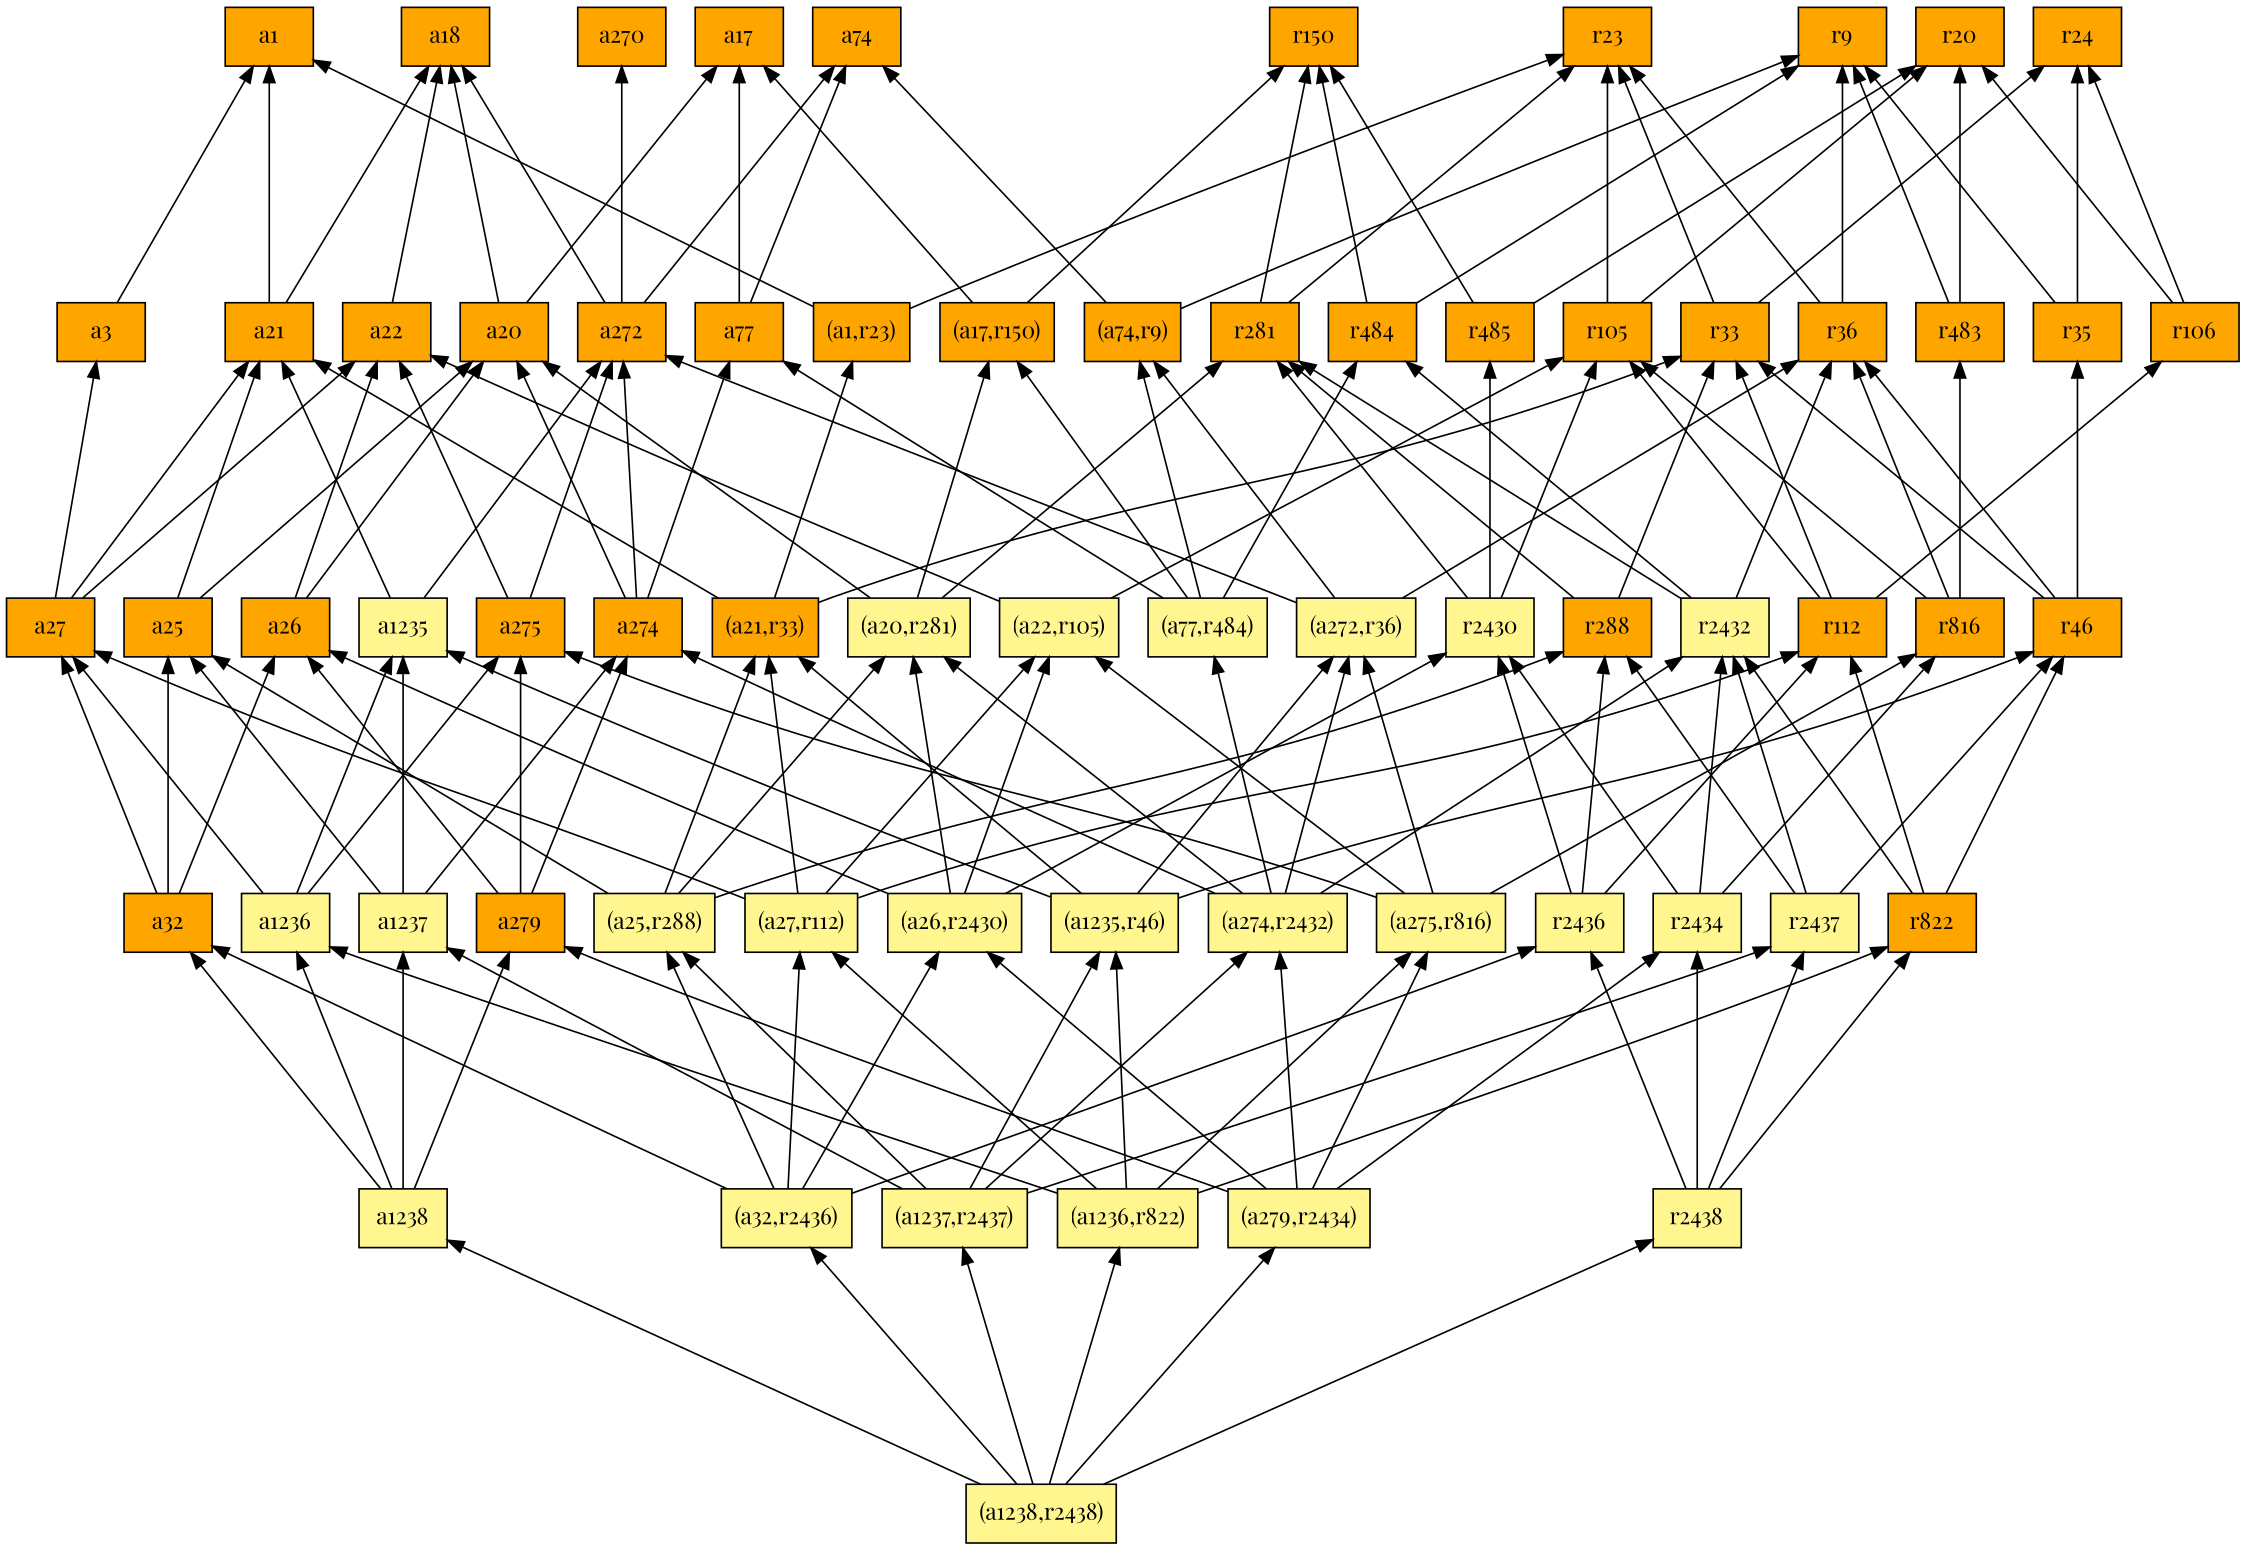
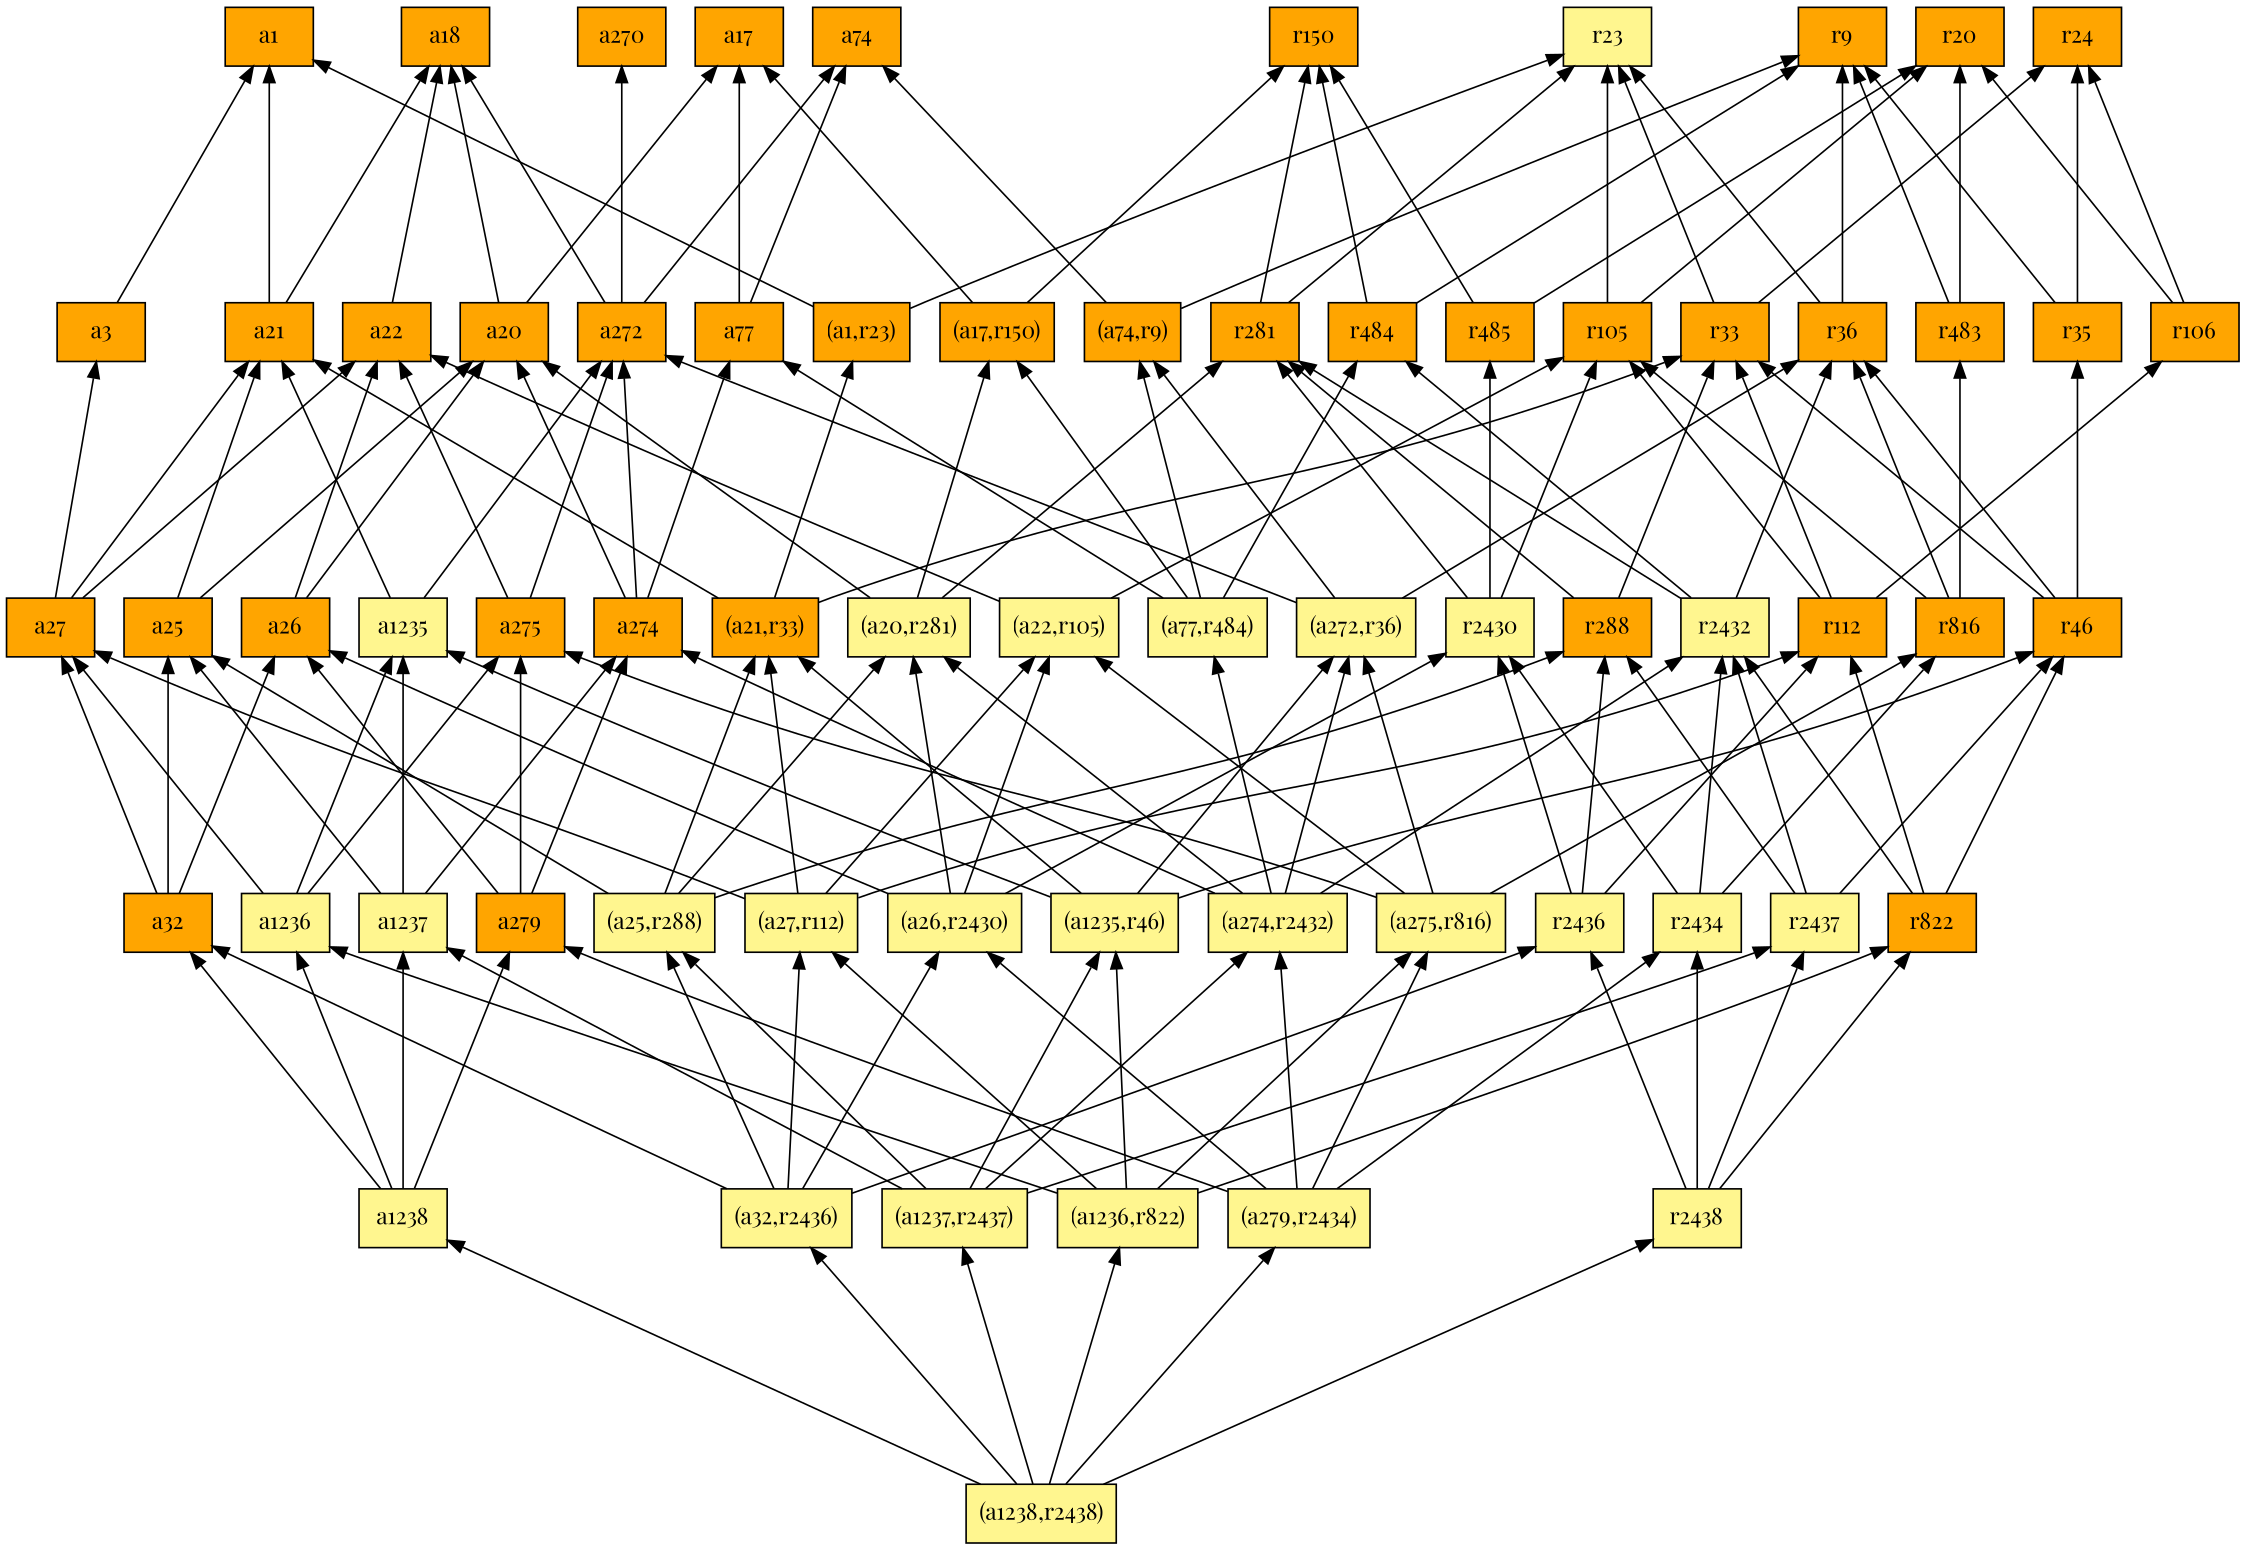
  digraph {
    fontname="Playfair Display"
    rankdir=BT
    ranksep=2.0
    node [fillcolor=orange fontname="Playfair Display" shape=record style=filled]
    edge [fontname="Playfair Display"]
    n1 [label="{a32}"]
    n2 [label="{a26}"]
    n3 [label="{a25}"]
    n4 [label="{a27}"]
    n5 [label="{a22}"]
    n6 [label="{a20}"]
    n7 [label="{a21}"]
    n8 [label="{a3}"]
    n9 [fillcolor=khaki1 label="{(a32,r2436)}"]
    n10 [fillcolor=khaki1 label="{(a25,r288)}"]
    n11 [fillcolor=khaki1 label="{(a26,r2430)}"]
    n12 [fillcolor=khaki1 label="{r2436}"]
    n13 [fillcolor=khaki1 label="{(a27,r112)}"]
    n14 [label="{(a21,r33)}"]
    n15 [label="{r288}"]
    n16 [fillcolor=khaki1 label="{(a20,r281)}"]
    n17 [fillcolor=khaki1 label="{(a22,r105)}"]
    n18 [fillcolor=khaki1 label="{r2430}"]
    n19 [label="{r112}"]
    n20 [label="{r105}"]
    n21 [label="{a18}"]
-   n22 [label="{r23}"]
+   n22 [fillcolor=khaki1 label="{r23}"]
    n23 [label="{r20}"]
    n24 [label="{a77}"]
    n25 [label="{a17}"]
    n26 [label="{a74}"]
    n27 [fillcolor=khaki1 label="{a1238}"]
    n28 [label="{a279}"]
    n29 [fillcolor=khaki1 label="{a1237}"]
    n30 [fillcolor=khaki1 label="{a1236}"]
    n31 [label="{a275}"]
    n32 [label="{a274}"]
    n33 [fillcolor=khaki1 label="{a1235}"]
    n34 [label="{r822}"]
    n35 [label="{r46}"]
    n36 [fillcolor=khaki1 label="{r2432}"]
    n37 [label="{r816}"]
    n38 [label="{r483}"]
    n39 [label="{r36}"]
    n40 [label="{r33}"]
    n41 [label="{r35}"]
    n42 [label="{r106}"]
    n43 [label="{r9}"]
    n44 [label="{r24}"]
    n45 [fillcolor=khaki1 label="{(a272,r36)}"]
    n46 [label="{a272}"]
    n47 [label="{(a74,r9)}"]
    n48 [label="{a270}"]
    n49 [label="{(a1,r23)}"]
    n50 [label="{a1}"]
    n51 [label="{r484}"]
    n52 [label="{r150}"]
    n53 [fillcolor=khaki1 label="{(a275,r816)}"]
    n54 [label="{r281}"]
    n55 [label="{(a17,r150)}"]
    n56 [fillcolor=khaki1 label="{(a1238,r2438)}"]
    n57 [fillcolor=khaki1 label="{r2438}"]
    n58 [fillcolor=khaki1 label="{(a1237,r2437)}"]
    n59 [fillcolor=khaki1 label="{(a1236,r822)}"]
    n60 [fillcolor=khaki1 label="{(a279,r2434)}"]
    n61 [fillcolor=khaki1 label="{r2434}"]
    n62 [fillcolor=khaki1 label="{r2437}"]
    n63 [fillcolor=khaki1 label="{(a274,r2432)}"]
    n64 [fillcolor=khaki1 label="{(a1235,r46)}"]
    n65 [fillcolor=khaki1 label="{(a77,r484)}"]
    n66 [label="{r485}"]
    n1 -> n2
    n1 -> n3
    n1 -> n4
    n2 -> n5
    n2 -> n6
    n3 -> n6
    n3 -> n7
    n4 -> n5
    n4 -> n7
    n4 -> n8
    n5 -> n21
    n6 -> n21
    n6 -> n25
    n7 -> n21
    n7 -> n50
    n8 -> n50
    n9 -> n1
    n9 -> n10
    n9 -> n11
    n9 -> n12
    n9 -> n13
    n10 -> n3
    n10 -> n14
    n10 -> n15
    n10 -> n16
    n11 -> n2
    n11 -> n16
    n11 -> n17
    n11 -> n18
    n12 -> n15
    n12 -> n18
    n12 -> n19
    n13 -> n4
    n13 -> n14
    n13 -> n17
    n13 -> n19
    n14 -> n7
    n14 -> n40
    n14 -> n49
    n15 -> n40
    n15 -> n54
    n16 -> n6
    n16 -> n54
    n16 -> n55
    n17 -> n5
    n17 -> n20
    n18 -> n20
    n18 -> n54
    n18 -> n66
    n19 -> n20
    n19 -> n40
    n19 -> n42
    n20 -> n22
    n20 -> n23
    n24 -> n25
    n24 -> n26
    n27 -> n1
    n27 -> n28
    n27 -> n29
    n27 -> n30
    n28 -> n2
    n28 -> n31
    n28 -> n32
    n29 -> n3
    n29 -> n32
    n29 -> n33
    n30 -> n4
    n30 -> n31
    n30 -> n33
    n31 -> n5
    n31 -> n46
    n32 -> n6
    n32 -> n24
    n32 -> n46
    n33 -> n7
    n33 -> n46
    n34 -> n19
    n34 -> n35
    n34 -> n36
    n35 -> n39
    n35 -> n40
    n35 -> n41
    n36 -> n39
    n36 -> n51
    n36 -> n54
    n37 -> n20
    n37 -> n38
    n37 -> n39
    n38 -> n23
    n38 -> n43
    n39 -> n22
    n39 -> n43
    n40 -> n22
    n40 -> n44
    n41 -> n43
    n41 -> n44
    n42 -> n23
    n42 -> n44
    n45 -> n39
    n45 -> n46
    n45 -> n47
    n46 -> n21
    n46 -> n26
    n46 -> n48
    n47 -> n26
    n47 -> n43
    n49 -> n22
    n49 -> n50
    n51 -> n43
    n51 -> n52
    n53 -> n17
    n53 -> n31
    n53 -> n37
    n53 -> n45
    n54 -> n22
    n54 -> n52
    n55 -> n25
    n55 -> n52
    n56 -> n9
    n56 -> n27
    n56 -> n57
    n56 -> n58
    n56 -> n59
    n56 -> n60
    n57 -> n12
    n57 -> n34
    n57 -> n61
    n57 -> n62
    n58 -> n10
    n58 -> n29
    n58 -> n62
    n58 -> n63
    n58 -> n64
    n59 -> n13
    n59 -> n30
    n59 -> n34
    n59 -> n53
    n59 -> n64
    n60 -> n11
    n60 -> n28
    n60 -> n53
    n60 -> n61
    n60 -> n63
    n61 -> n18
    n61 -> n36
    n61 -> n37
    n62 -> n15
    n62 -> n35
    n62 -> n36
    n63 -> n16
    n63 -> n32
    n63 -> n36
    n63 -> n45
    n63 -> n65
    n64 -> n14
    n64 -> n33
    n64 -> n35
    n64 -> n45
    n65 -> n24
    n65 -> n47
    n65 -> n51
    n65 -> n55
    n66 -> n23
    n66 -> n52
  }
